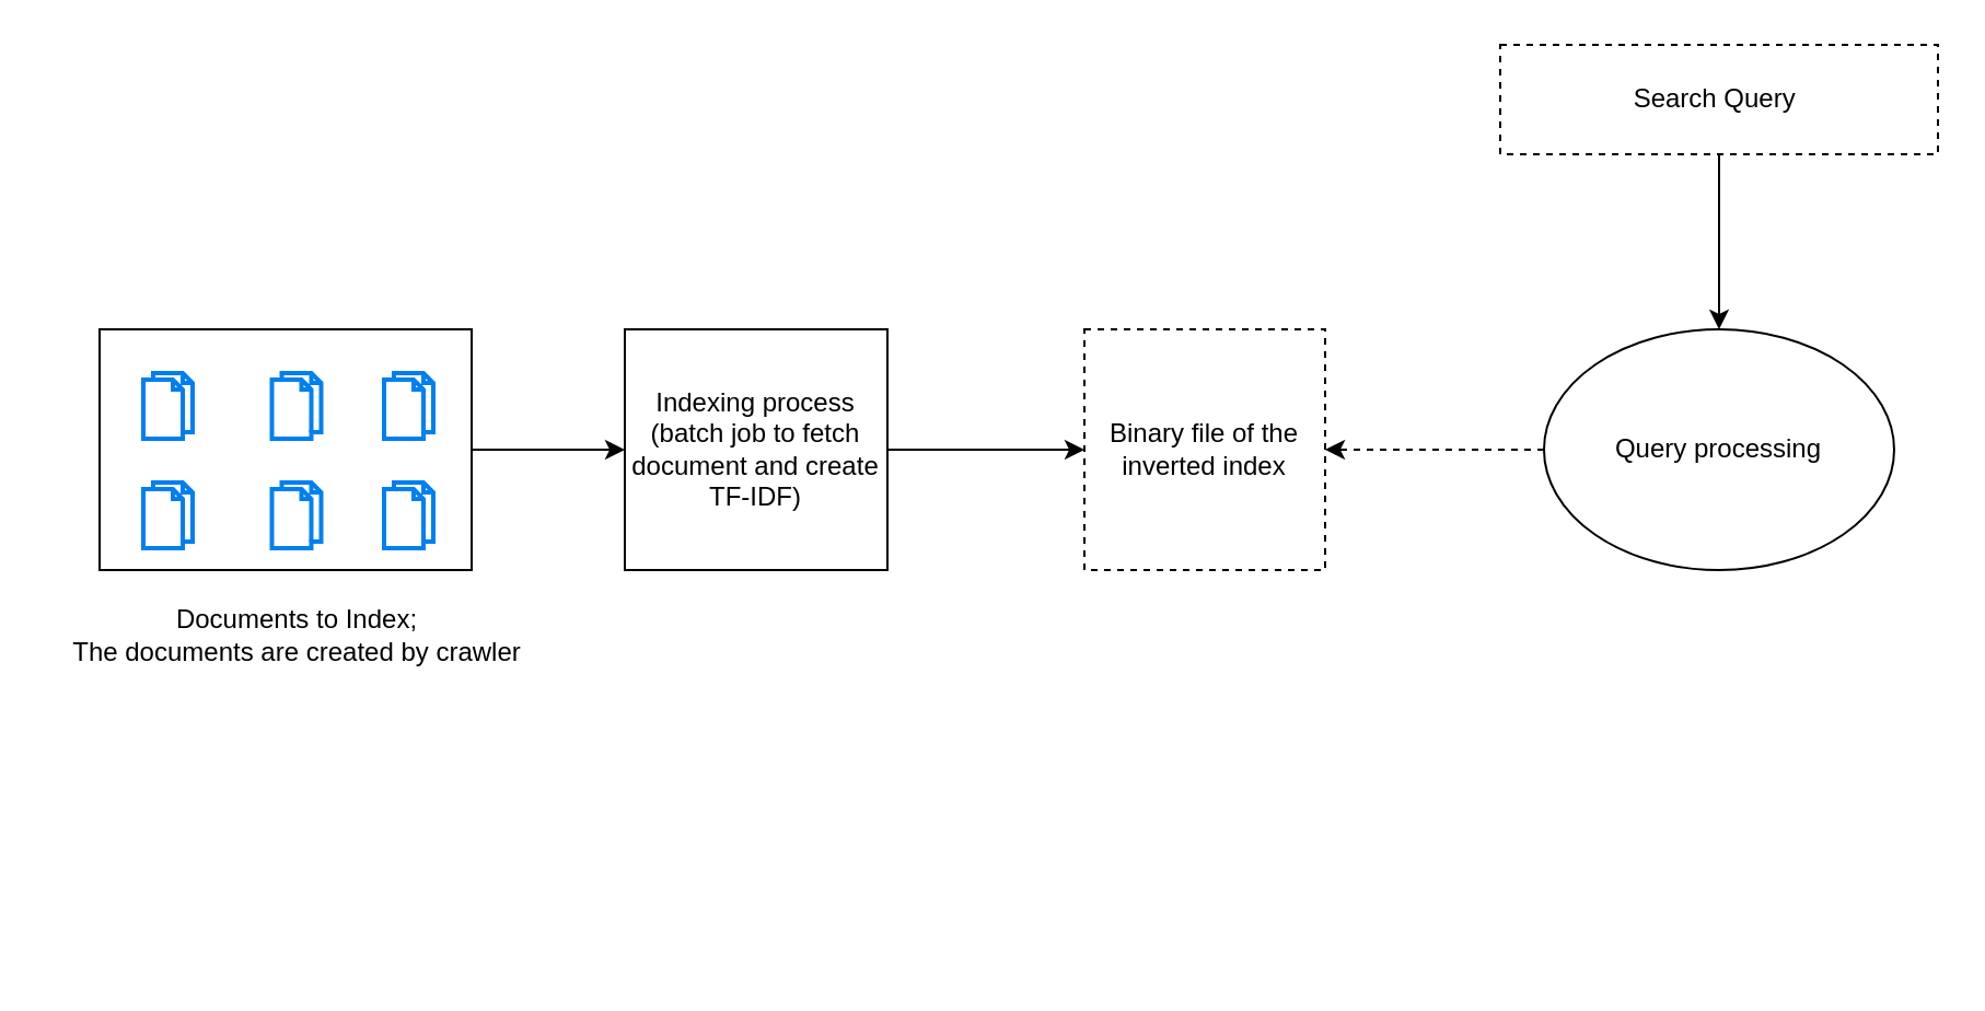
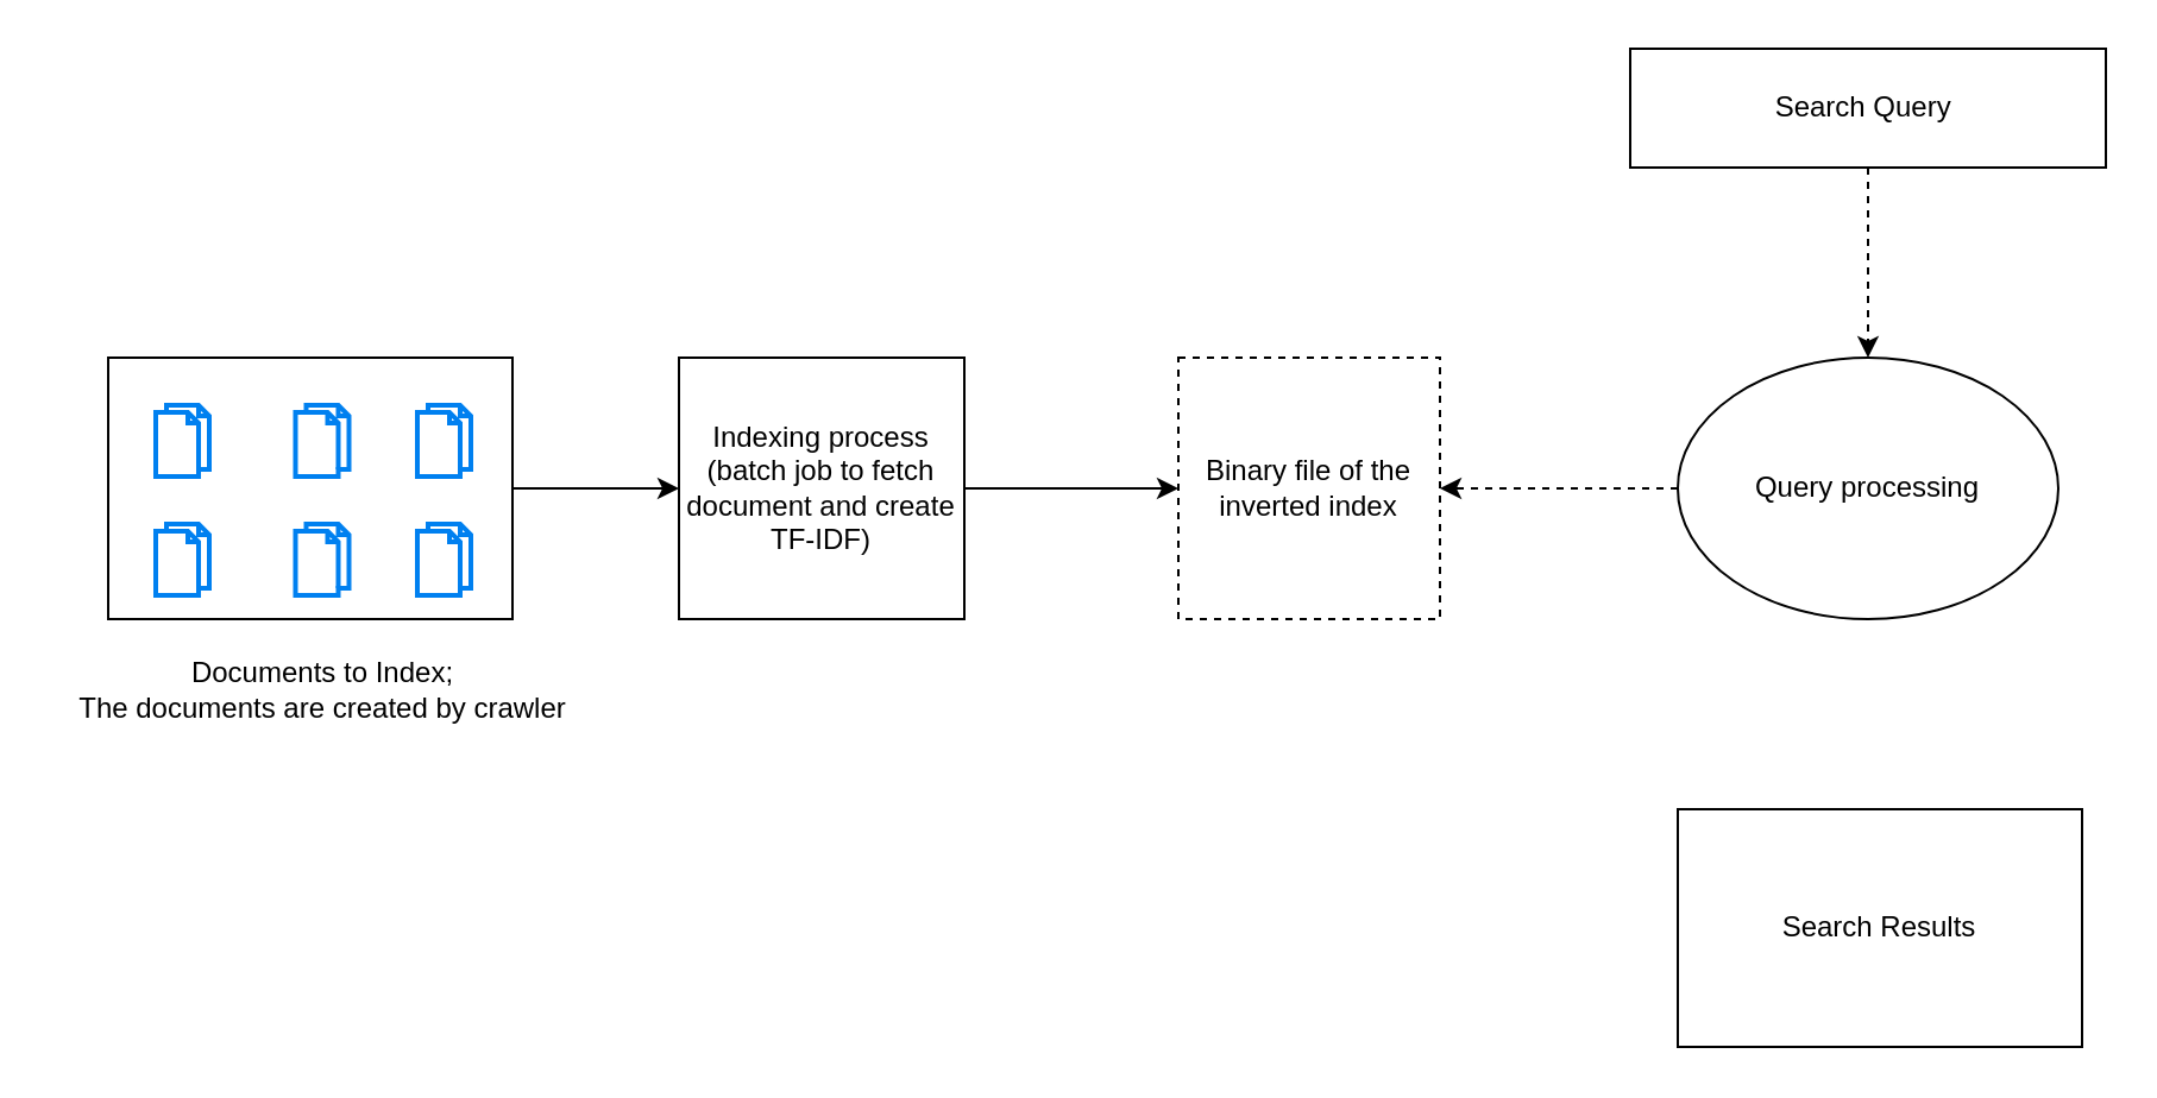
  <mxCell id="0" />
  <mxCell id="1" parent="0" />
  <mxCell id="2" style="edgeStyle=orthogonalEdgeStyle;rounded=0;orthogonalLoop=1;jettySize=auto;html=1;entryX=0;entryY=0.5;entryDx=0;entryDy=0;" edge="1" parent="1" source="3" target="12"><mxGeometry relative="1" as="geometry" /></mxCell>
  <mxCell id="3" value="" style="rounded=0;whiteSpace=wrap;html=1;" vertex="1" parent="1"><mxGeometry x="45" y="150" width="170" height="110" as="geometry" /></mxCell>
  <mxCell id="4" value="Documents to Index;&lt;div&gt;The documents are created by crawler&lt;/div&gt;" style="text;html=1;align=center;verticalAlign=middle;resizable=0;points=[];autosize=1;strokeColor=none;fillColor=none;" vertex="1" parent="1"><mxGeometry x="20" y="270" width="230" height="40" as="geometry" /></mxCell>
  <mxCell id="5" value="" style="html=1;verticalLabelPosition=bottom;align=center;labelBackgroundColor=#ffffff;verticalAlign=top;strokeWidth=2;strokeColor=#0080F0;shadow=0;dashed=0;shape=mxgraph.ios7.icons.documents;" vertex="1" parent="1"><mxGeometry x="65" y="170" width="22.5" height="30" as="geometry" /></mxCell>
  <mxCell id="6" value="" style="html=1;verticalLabelPosition=bottom;align=center;labelBackgroundColor=#ffffff;verticalAlign=top;strokeWidth=2;strokeColor=#0080F0;shadow=0;dashed=0;shape=mxgraph.ios7.icons.documents;" vertex="1" parent="1"><mxGeometry x="123.75" y="170" width="22.5" height="30" as="geometry" /></mxCell>
  <mxCell id="7" value="" style="html=1;verticalLabelPosition=bottom;align=center;labelBackgroundColor=#ffffff;verticalAlign=top;strokeWidth=2;strokeColor=#0080F0;shadow=0;dashed=0;shape=mxgraph.ios7.icons.documents;" vertex="1" parent="1"><mxGeometry x="175" y="170" width="22.5" height="30" as="geometry" /></mxCell>
  <mxCell id="8" value="" style="html=1;verticalLabelPosition=bottom;align=center;labelBackgroundColor=#ffffff;verticalAlign=top;strokeWidth=2;strokeColor=#0080F0;shadow=0;dashed=0;shape=mxgraph.ios7.icons.documents;" vertex="1" parent="1"><mxGeometry x="65" y="220" width="22.5" height="30" as="geometry" /></mxCell>
  <mxCell id="9" value="" style="html=1;verticalLabelPosition=bottom;align=center;labelBackgroundColor=#ffffff;verticalAlign=top;strokeWidth=2;strokeColor=#0080F0;shadow=0;dashed=0;shape=mxgraph.ios7.icons.documents;" vertex="1" parent="1"><mxGeometry x="123.75" y="220" width="22.5" height="30" as="geometry" /></mxCell>
  <mxCell id="10" value="" style="html=1;verticalLabelPosition=bottom;align=center;labelBackgroundColor=#ffffff;verticalAlign=top;strokeWidth=2;strokeColor=#0080F0;shadow=0;dashed=0;shape=mxgraph.ios7.icons.documents;" vertex="1" parent="1"><mxGeometry x="175" y="220" width="22.5" height="30" as="geometry" /></mxCell>
  <mxCell id="11" style="edgeStyle=orthogonalEdgeStyle;rounded=0;orthogonalLoop=1;jettySize=auto;html=1;entryX=0;entryY=0.5;entryDx=0;entryDy=0;" edge="1" parent="1" source="12" target="13"><mxGeometry relative="1" as="geometry" /></mxCell>
  <mxCell id="12" value="&lt;div&gt;Indexing process&lt;/div&gt;&lt;div&gt;(batch job to fetch document and create TF-IDF)&lt;/div&gt;" style="rounded=0;whiteSpace=wrap;html=1;" vertex="1" parent="1"><mxGeometry x="285" y="150" width="120" height="110" as="geometry" /></mxCell>
  <mxCell id="13" value="Binary file of the inverted index" style="whiteSpace=wrap;html=1;aspect=fixed;dashed=1;" vertex="1" parent="1"><mxGeometry x="495" y="150" width="110" height="110" as="geometry" /></mxCell>
  <mxCell id="14" style="edgeStyle=orthogonalEdgeStyle;rounded=0;orthogonalLoop=1;jettySize=auto;html=1;entryX=1;entryY=0.5;entryDx=0;entryDy=0;dashed=1;" edge="1" parent="1" source="15" target="13"><mxGeometry relative="1" as="geometry" /></mxCell>
  <mxCell id="15" value="Query processing" style="ellipse;whiteSpace=wrap;html=1;" vertex="1" parent="1"><mxGeometry x="705" y="150" width="160" height="110" as="geometry" /></mxCell>
- <mxCell id="16" style="edgeStyle=orthogonalEdgeStyle;rounded=0;orthogonalLoop=1;jettySize=auto;html=1;entryX=0.5;entryY=0;entryDx=0;entryDy=0;" edge="1" parent="1" source="17" target="15"><mxGeometry relative="1" as="geometry" /></mxCell>
- <mxCell id="17" value="Search Query&amp;nbsp;" style="rounded=0;whiteSpace=wrap;html=1;dashed=1;" vertex="1" parent="1"><mxGeometry x="685" y="20" width="200" height="50" as="geometry" /></mxCell>
+ <mxCell id="16" style="edgeStyle=orthogonalEdgeStyle;rounded=0;orthogonalLoop=1;jettySize=auto;html=1;entryX=0.5;entryY=0;entryDx=0;entryDy=0;dashed=1;" edge="1" parent="1" source="17" target="15"><mxGeometry relative="1" as="geometry" /></mxCell>
+ <mxCell id="17" value="Search Query&amp;nbsp;" style="rounded=0;whiteSpace=wrap;html=1;" vertex="1" parent="1"><mxGeometry x="685" y="20" width="200" height="50" as="geometry" /></mxCell>
+ <mxCell id="18" value="Search Results" style="rounded=0;whiteSpace=wrap;html=1;" vertex="1" parent="1"><mxGeometry x="705" y="340" width="170" height="100" as="geometry" /></mxCell>
